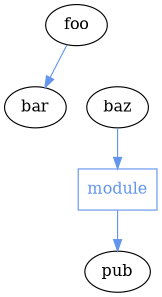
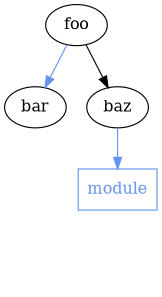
  digraph {
    compound=true
    rankdir=TB
    edge [color=cornflowerblue]
    module [color=cornflowerblue fontcolor=cornflowerblue shape=box]
-   pub
    foo
    bar
    baz
-   module -> pub
    foo -> bar
+   foo -> baz [color=""]
    baz -> module
  }
